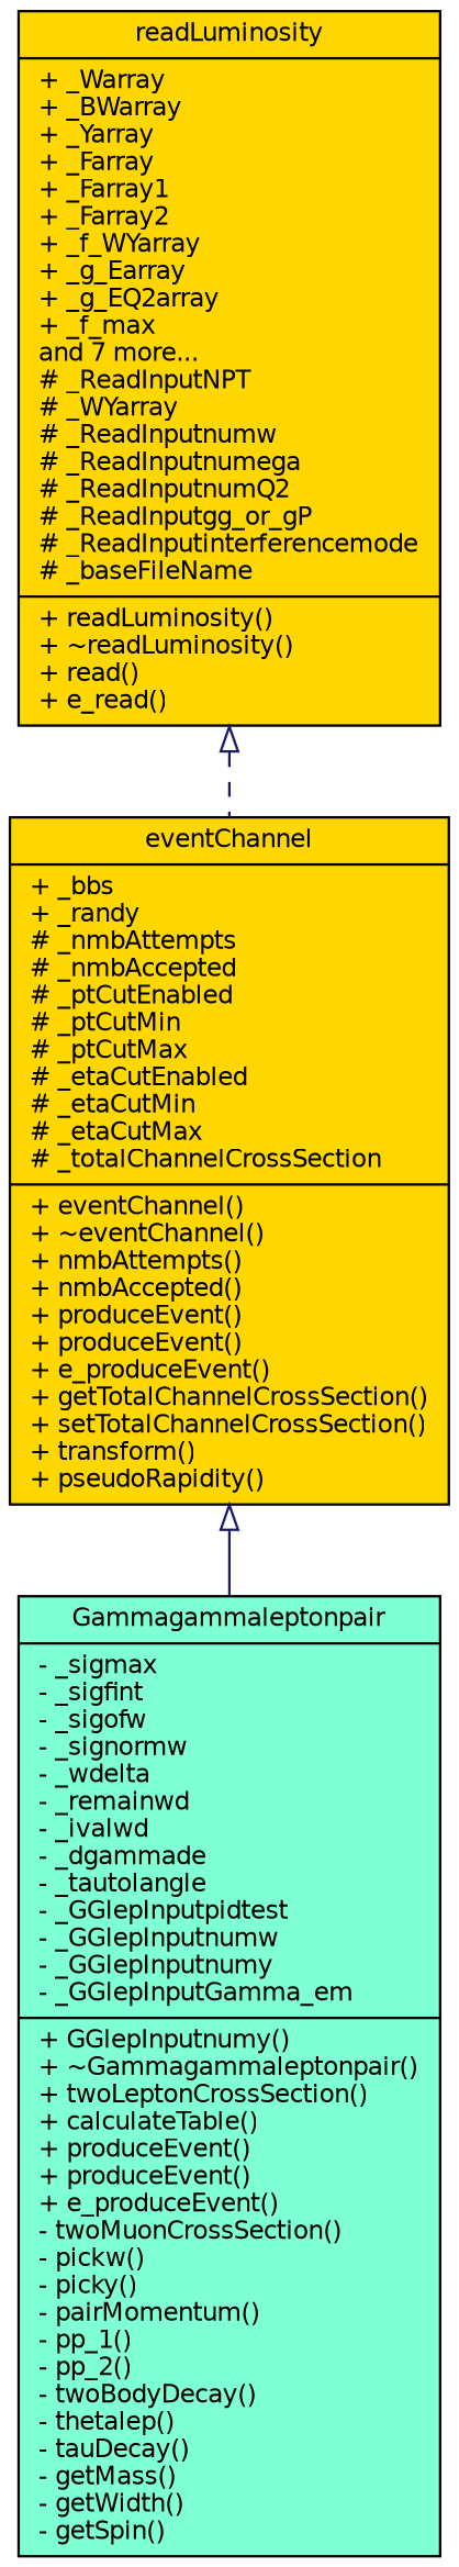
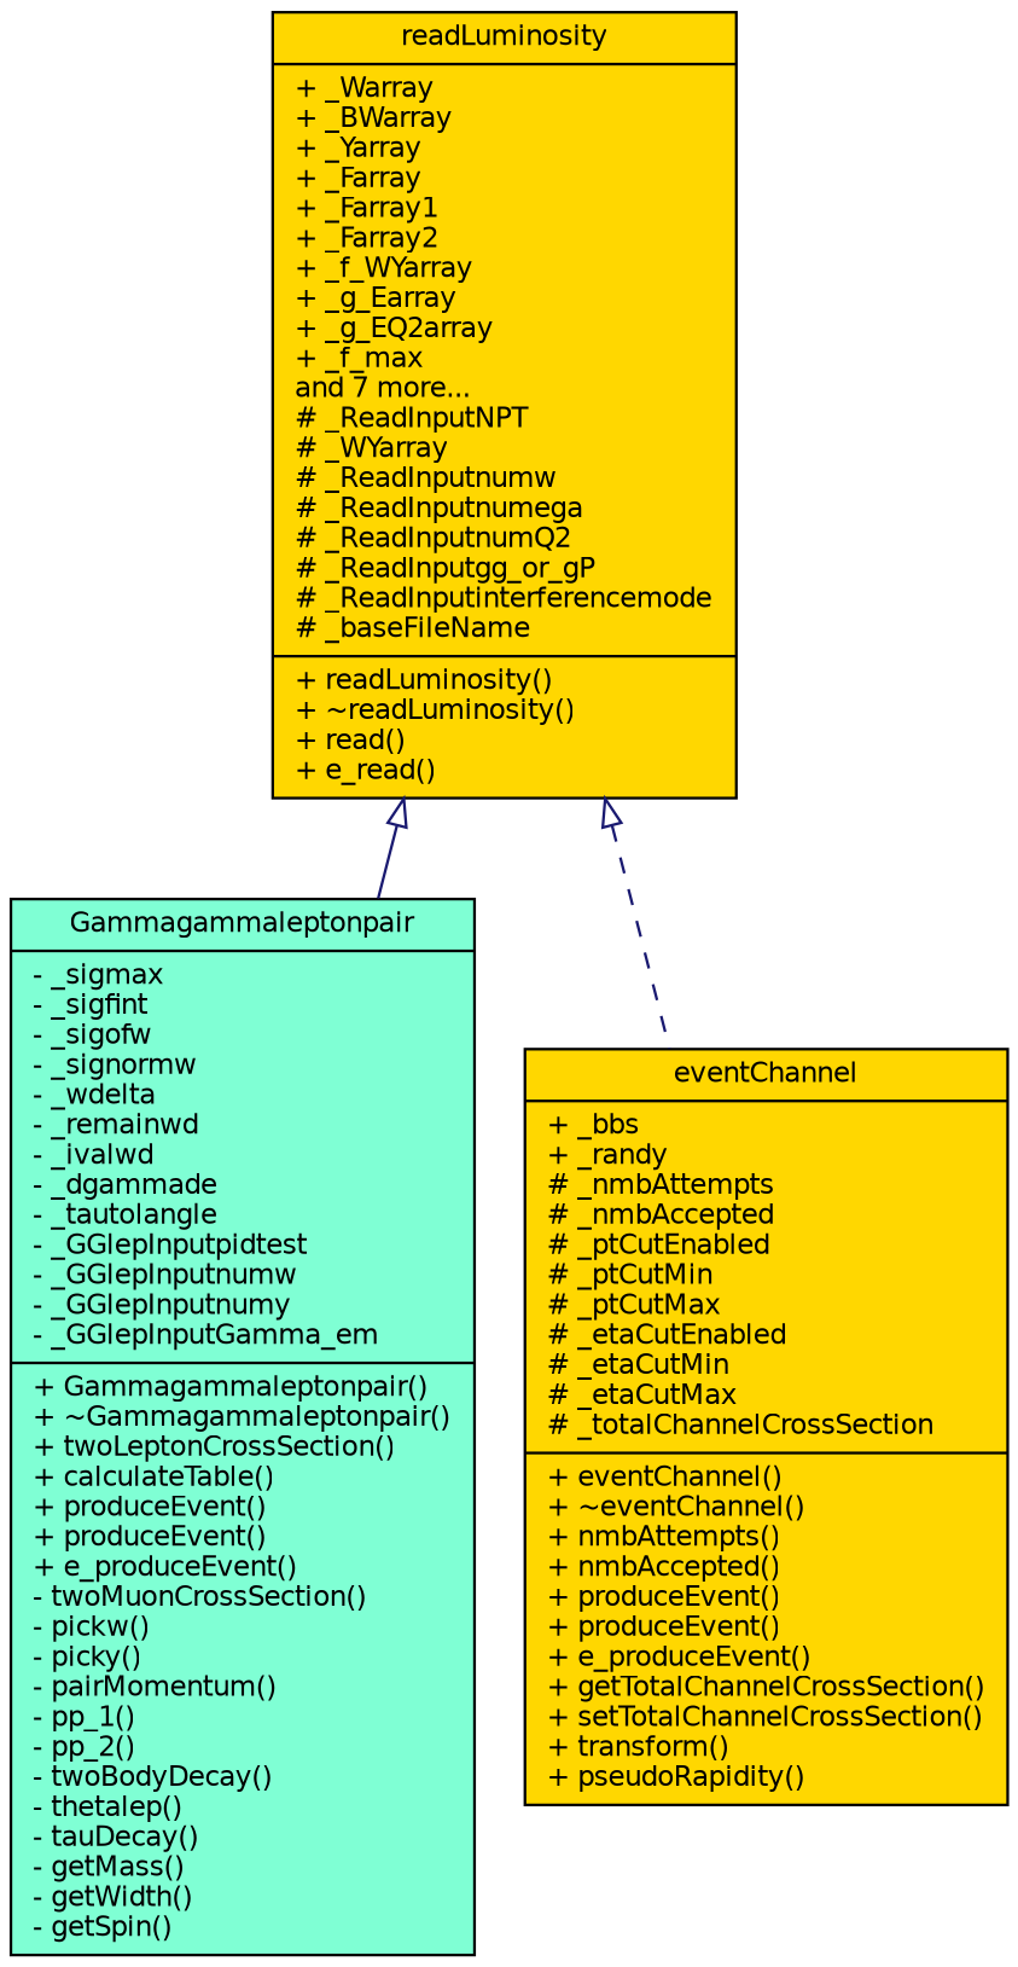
  digraph {
    node [color=black fillcolor=gold fontname=Helvetica fontsize=10 shape=record style=filled]
    edge [arrowtail=onormal color=midnightblue dir=back fontname=Helvetica fontsize=10 labelfontname=Helvetica labelfontsize=10]
-   n1 [fillcolor=aquamarine fontcolor=black height=0.2 label="{Gammagammaleptonpair\n|- _sigmax\l- _sigfint\l- _sigofw\l- _signormw\l- _wdelta\l- _remainwd\l- _ivalwd\l- _dgammade\l- _tautolangle\l- _GGlepInputpidtest\l- _GGlepInputnumw\l- _GGlepInputnumy\l- _GGlepInputGamma_em\l|+ GGlepInputnumy()\l+ ~Gammagammaleptonpair()\l+ twoLeptonCrossSection()\l+ calculateTable()\l+ produceEvent()\l+ produceEvent()\l+ e_produceEvent()\l- twoMuonCrossSection()\l- pickw()\l- picky()\l- pairMomentum()\l- pp_1()\l- pp_2()\l- twoBodyDecay()\l- thetalep()\l- tauDecay()\l- getMass()\l- getWidth()\l- getSpin()\l}" width=0.4]
+   n1 [fillcolor=aquamarine fontcolor=black height=0.2 label="{Gammagammaleptonpair\n|- _sigmax\l- _sigfint\l- _sigofw\l- _signormw\l- _wdelta\l- _remainwd\l- _ivalwd\l- _dgammade\l- _tautolangle\l- _GGlepInputpidtest\l- _GGlepInputnumw\l- _GGlepInputnumy\l- _GGlepInputGamma_em\l|+ Gammagammaleptonpair()\l+ ~Gammagammaleptonpair()\l+ twoLeptonCrossSection()\l+ calculateTable()\l+ produceEvent()\l+ produceEvent()\l+ e_produceEvent()\l- twoMuonCrossSection()\l- pickw()\l- picky()\l- pairMomentum()\l- pp_1()\l- pp_2()\l- twoBodyDecay()\l- thetalep()\l- tauDecay()\l- getMass()\l- getWidth()\l- getSpin()\l}" width=0.4]
    n2 [height=0.2 label="{eventChannel\n|+ _bbs\l+ _randy\l# _nmbAttempts\l# _nmbAccepted\l# _ptCutEnabled\l# _ptCutMin\l# _ptCutMax\l# _etaCutEnabled\l# _etaCutMin\l# _etaCutMax\l# _totalChannelCrossSection\l|+ eventChannel()\l+ ~eventChannel()\l+ nmbAttempts()\l+ nmbAccepted()\l+ produceEvent()\l+ produceEvent()\l+ e_produceEvent()\l+ getTotalChannelCrossSection()\l+ setTotalChannelCrossSection()\l+ transform()\l+ pseudoRapidity()\l}" width=0.4]
    n3 [height=0.2 label="{readLuminosity\n|+ _Warray\l+ _BWarray\l+ _Yarray\l+ _Farray\l+ _Farray1\l+ _Farray2\l+ _f_WYarray\l+ _g_Earray\l+ _g_EQ2array\l+ _f_max\land 7 more...\l# _ReadInputNPT\l# _WYarray\l# _ReadInputnumw\l# _ReadInputnumega\l# _ReadInputnumQ2\l# _ReadInputgg_or_gP\l# _ReadInputinterferencemode\l# _baseFileName\l|+ readLuminosity()\l+ ~readLuminosity()\l+ read()\l+ e_read()\l}" width=0.4]
-   n2 -> n1 [style=solid]
+   n3 -> n1 [style=solid]
    n3 -> n2 [style=dashed]
  }
